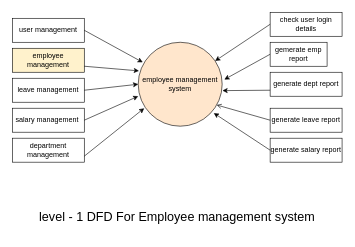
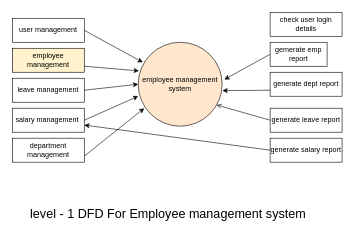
  <mxCell id="0" />
  <mxCell id="1" parent="0" />
  <mxCell id="2" value="employee management system" style="ellipse;whiteSpace=wrap;html=1;aspect=fixed;fillColor=#ffe6cc;" parent="1" vertex="1"><mxGeometry x="230" y="70" width="140" height="140" as="geometry" /></mxCell>
  <mxCell id="3" value="employee management" style="rounded=0;whiteSpace=wrap;html=1;fillColor=#fff2cc;" parent="1" vertex="1"><mxGeometry x="20" y="80" width="120" height="40" as="geometry" /></mxCell>
  <mxCell id="4" value="department management" style="rounded=0;whiteSpace=wrap;html=1;" parent="1" vertex="1"><mxGeometry x="20" y="230" width="120" height="40" as="geometry" /></mxCell>
  <mxCell id="5" value="salary management&amp;nbsp;" style="rounded=0;whiteSpace=wrap;html=1;" parent="1" vertex="1"><mxGeometry x="20" y="180" width="120" height="40" as="geometry" /></mxCell>
  <mxCell id="6" value="user management" style="rounded=0;whiteSpace=wrap;html=1;" parent="1" vertex="1"><mxGeometry x="20" y="30" width="120" height="40" as="geometry" /></mxCell>
  <mxCell id="7" value="gemerate emp report" style="rounded=0;whiteSpace=wrap;html=1;" parent="1" vertex="1"><mxGeometry x="450" y="70" width="95" height="40" as="geometry" /></mxCell>
  <mxCell id="8" value="generate dept report" style="rounded=0;whiteSpace=wrap;html=1;" parent="1" vertex="1"><mxGeometry x="450" y="120" width="120" height="40" as="geometry" /></mxCell>
  <mxCell id="9" value="generate salary report" style="rounded=0;whiteSpace=wrap;html=1;" parent="1" vertex="1"><mxGeometry x="450" y="230" width="120" height="40" as="geometry" /></mxCell>
  <mxCell id="10" value="check user login details" style="rounded=0;whiteSpace=wrap;html=1;" parent="1" vertex="1"><mxGeometry x="450" y="20" width="120" height="40" as="geometry" /></mxCell>
  <mxCell id="11" value="" style="endArrow=classic;html=1;rounded=0;entryX=0.009;entryY=0.341;entryDx=0;entryDy=0;entryPerimeter=0;" parent="1" target="2" edge="1"><mxGeometry width="50" height="50" relative="1" as="geometry"><mxPoint x="140" y="110" as="sourcePoint" /><mxPoint x="190" y="60" as="targetPoint" /></mxGeometry></mxCell>
- <mxCell id="12" value="" style="endArrow=classic;html=1;rounded=0;exitX=0;exitY=0.5;exitDx=0;exitDy=0;" parent="1" source="10" edge="1" target="2"><mxGeometry width="50" height="50" relative="1" as="geometry"><mxPoint x="280" y="180" as="sourcePoint" /><mxPoint x="370" y="160" as="targetPoint" /></mxGeometry></mxCell>
  <mxCell id="13" value="leave management" style="rounded=0;whiteSpace=wrap;html=1;" parent="1" vertex="1"><mxGeometry x="20" y="130" width="120" height="40" as="geometry" /></mxCell>
  <mxCell id="14" value="" style="endArrow=classic;html=1;rounded=0;exitX=1;exitY=0.5;exitDx=0;exitDy=0;entryX=0;entryY=0.5;entryDx=0;entryDy=0;" parent="1" source="13" target="2" edge="1"><mxGeometry width="50" height="50" relative="1" as="geometry"><mxPoint x="280" y="180" as="sourcePoint" /><mxPoint x="330" y="130" as="targetPoint" /></mxGeometry></mxCell>
  <mxCell id="15" value="" style="endArrow=classic;html=1;rounded=0;exitX=1;exitY=0.5;exitDx=0;exitDy=0;entryX=0;entryY=0.643;entryDx=0;entryDy=0;entryPerimeter=0;" parent="1" source="5" edge="1" target="2"><mxGeometry width="50" height="50" relative="1" as="geometry"><mxPoint x="280" y="180" as="sourcePoint" /><mxPoint x="230" y="170" as="targetPoint" /></mxGeometry></mxCell>
  <mxCell id="16" value="generate leave report" style="rounded=0;whiteSpace=wrap;html=1;" parent="1" vertex="1"><mxGeometry x="450" y="180" width="120" height="40" as="geometry" /></mxCell>
- <mxCell id="17" value="&lt;font style=&quot;font-size: 21px;&quot;&gt;level - 1 DFD For Employee management system&lt;/font&gt;" style="text;html=1;strokeColor=none;fillColor=none;align=center;verticalAlign=middle;whiteSpace=wrap;rounded=0;" parent="1" vertex="1"><mxGeometry x="40" y="330" width="510" height="60" as="geometry" /></mxCell>
+ <mxCell id="17" value="&lt;font style=&quot;font-size: 21px;&quot;&gt;level - 1 DFD For Employee management system&lt;/font&gt;" style="text;html=1;strokeColor=none;fillColor=none;align=center;verticalAlign=middle;whiteSpace=wrap;rounded=0;" parent="1" vertex="1"><mxGeometry x="25" y="325" width="510" height="60" as="geometry" /></mxCell>
  <mxCell id="18" value="" style="endArrow=classic;html=1;rounded=0;entryX=0.071;entryY=0.786;entryDx=0;entryDy=0;entryPerimeter=0;" edge="1" parent="1" target="2"><mxGeometry width="50" height="50" relative="1" as="geometry"><mxPoint x="140" y="260" as="sourcePoint" /><mxPoint x="190" y="210" as="targetPoint" /></mxGeometry></mxCell>
  <mxCell id="19" value="" style="endArrow=classic;html=1;rounded=0;entryX=0.054;entryY=0.239;entryDx=0;entryDy=0;entryPerimeter=0;" edge="1" parent="1" target="2"><mxGeometry width="50" height="50" relative="1" as="geometry"><mxPoint x="140" y="50" as="sourcePoint" /><mxPoint x="190" y="0" as="targetPoint" /></mxGeometry></mxCell>
- <mxCell id="20" value="" style="endArrow=classic;html=1;rounded=0;exitX=0;exitY=0.5;exitDx=0;exitDy=0;entryX=0.9;entryY=0.844;entryDx=0;entryDy=0;entryPerimeter=0;" edge="1" parent="1" source="9" target="2"><mxGeometry width="50" height="50" relative="1" as="geometry"><mxPoint x="320" y="275" as="sourcePoint" /><mxPoint x="370" y="225" as="targetPoint" /></mxGeometry></mxCell>
+ <mxCell id="20" value="" style="endArrow=classic;html=1;rounded=0;exitX=0;exitY=0.5;exitDx=0;exitDy=0;" edge="1" parent="1" source="9" target="5"><mxGeometry width="50" height="50" relative="1" as="geometry"><mxPoint x="320" y="275" as="sourcePoint" /><mxPoint x="370" y="225" as="targetPoint" /></mxGeometry></mxCell>
  <mxCell id="21" value="" style="endArrow=classic;html=1;rounded=0;exitX=0;exitY=0.75;exitDx=0;exitDy=0;entryX=1.003;entryY=0.576;entryDx=0;entryDy=0;entryPerimeter=0;" edge="1" parent="1" source="8" target="2"><mxGeometry width="50" height="50" relative="1" as="geometry"><mxPoint x="280" y="230" as="sourcePoint" /><mxPoint x="330" y="180" as="targetPoint" /></mxGeometry></mxCell>
  <mxCell id="22" value="" style="endArrow=open;html=1;rounded=0;exitX=0;exitY=0.5;exitDx=0;exitDy=0;entryX=0.934;entryY=0.747;entryDx=0;entryDy=0;entryPerimeter=0;" edge="1" parent="1" source="16" target="2"><mxGeometry width="50" height="50" relative="1" as="geometry"><mxPoint x="280" y="230" as="sourcePoint" /><mxPoint x="330" y="180" as="targetPoint" /></mxGeometry></mxCell>
  <mxCell id="23" value="" style="endArrow=classic;html=1;rounded=0;exitX=0;exitY=0.5;exitDx=0;exitDy=0;entryX=1.026;entryY=0.444;entryDx=0;entryDy=0;entryPerimeter=0;" edge="1" parent="1" source="7" target="2"><mxGeometry width="50" height="50" relative="1" as="geometry"><mxPoint x="280" y="230" as="sourcePoint" /><mxPoint x="330" y="180" as="targetPoint" /></mxGeometry></mxCell>
